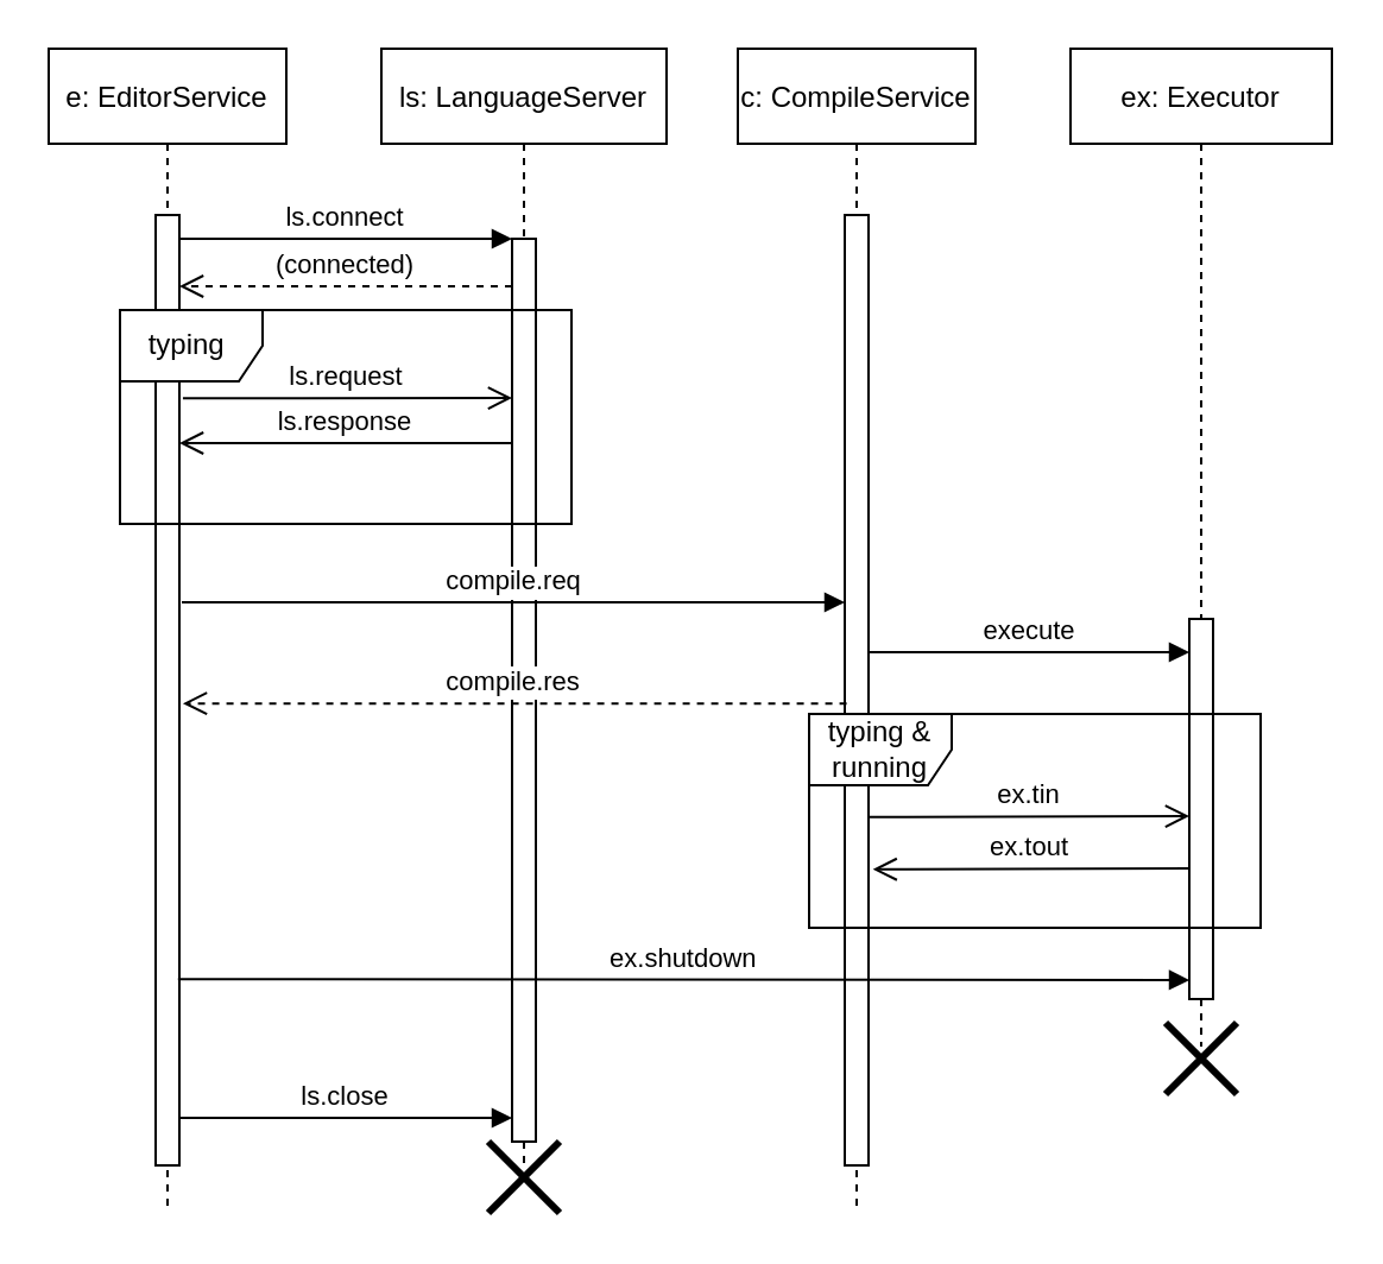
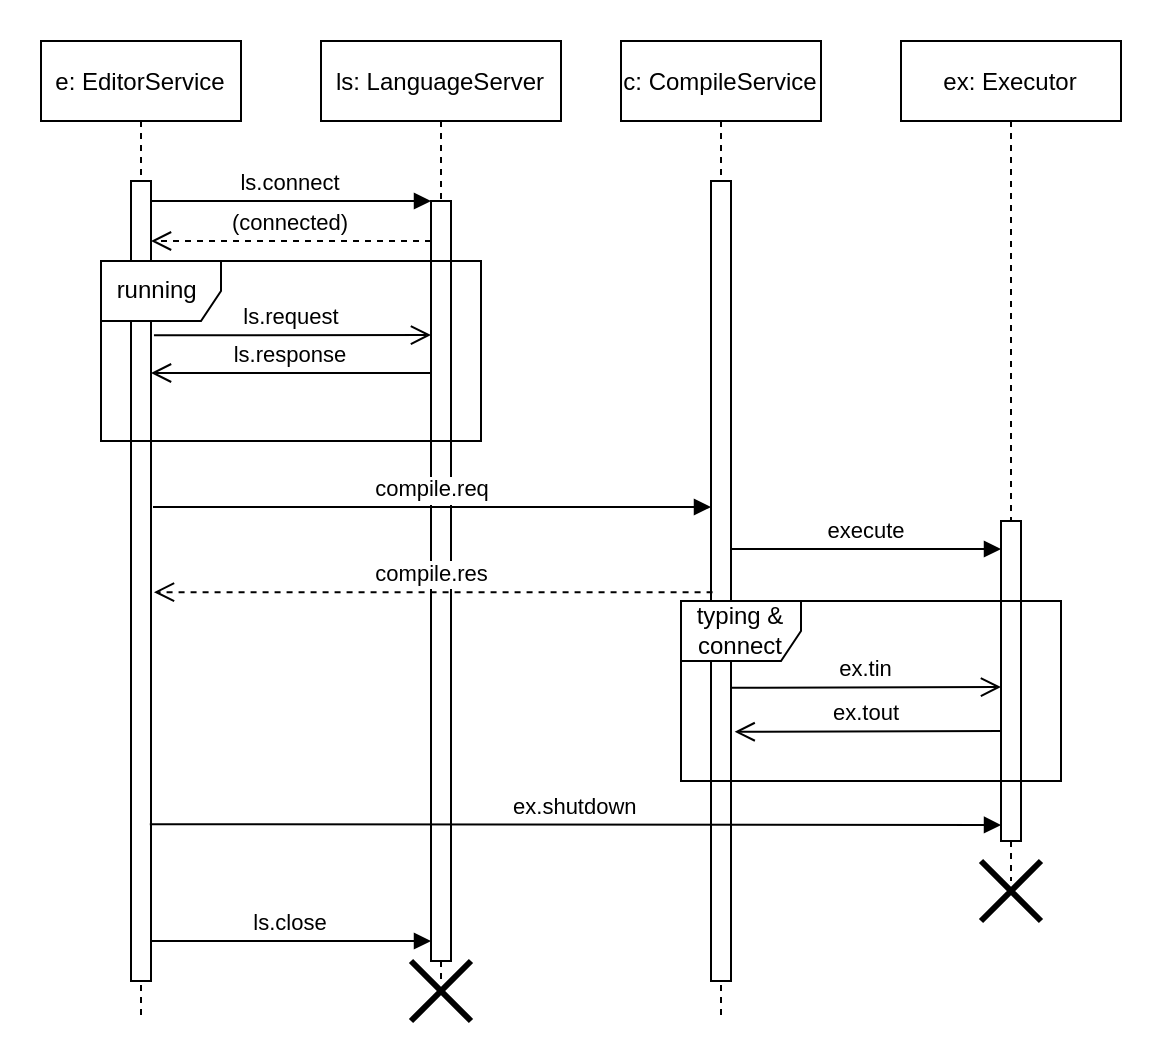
  <mxCell id="0" />
  <mxCell id="1" parent="0" />
  <mxCell id="2" value="e: EditorService" style="shape=umlLifeline;perimeter=lifelinePerimeter;container=1;collapsible=0;recursiveResize=0;rounded=0;shadow=0;strokeWidth=1;" parent="1" vertex="1"><mxGeometry x="20" y="20" width="100" height="490" as="geometry" /></mxCell>
  <mxCell id="3" value="" style="points=[];perimeter=orthogonalPerimeter;rounded=0;shadow=0;strokeWidth=1;" parent="2" vertex="1"><mxGeometry x="45" y="70" width="10" height="400" as="geometry" /></mxCell>
  <mxCell id="4" value="ls: LanguageServer" style="shape=umlLifeline;perimeter=lifelinePerimeter;container=1;collapsible=0;recursiveResize=0;rounded=0;shadow=0;strokeWidth=1;" parent="1" vertex="1"><mxGeometry x="160" y="20" width="120" height="470" as="geometry" /></mxCell>
  <mxCell id="5" value="" style="points=[];perimeter=orthogonalPerimeter;rounded=0;shadow=0;strokeWidth=1;" parent="4" vertex="1"><mxGeometry x="55" y="80" width="10" height="380" as="geometry" /></mxCell>
  <mxCell id="6" value="(connected)" style="verticalAlign=bottom;endArrow=open;dashed=1;endSize=8;exitX=0;exitY=0.95;shadow=0;strokeWidth=1;" parent="4" edge="1"><mxGeometry relative="1" as="geometry"><mxPoint x="-85" y="100.0" as="targetPoint" /><mxPoint x="55" y="100.0" as="sourcePoint" /></mxGeometry></mxCell>
  <mxCell id="7" value="ls.close" style="verticalAlign=bottom;endArrow=block;entryX=0;entryY=0;shadow=0;strokeWidth=1;" parent="4" edge="1"><mxGeometry relative="1" as="geometry"><mxPoint x="-85" y="450.0" as="sourcePoint" /><mxPoint x="55" y="450.0" as="targetPoint" /></mxGeometry></mxCell>
  <mxCell id="8" value="" style="shape=umlDestroy;whiteSpace=wrap;html=1;strokeWidth=3;" parent="4" vertex="1"><mxGeometry x="45" y="460" width="30" height="30" as="geometry" /></mxCell>
- <mxCell id="9" value="typing&amp;nbsp;" style="shape=umlFrame;whiteSpace=wrap;html=1;" parent="4" vertex="1"><mxGeometry x="-110" y="110" width="190" height="90" as="geometry" /></mxCell>
+ <mxCell id="9" value="running&amp;nbsp;" style="shape=umlFrame;whiteSpace=wrap;html=1;" parent="4" vertex="1"><mxGeometry x="-110" y="110" width="190" height="90" as="geometry" /></mxCell>
  <mxCell id="10" value="ls.response" style="verticalAlign=bottom;endArrow=open;endSize=8;exitX=0;exitY=0.95;shadow=0;strokeWidth=1;" parent="1" edge="1"><mxGeometry relative="1" as="geometry"><mxPoint x="75" y="186" as="targetPoint" /><mxPoint x="215" y="186" as="sourcePoint" /></mxGeometry></mxCell>
  <mxCell id="11" value="ls.connect" style="verticalAlign=bottom;endArrow=block;entryX=0;entryY=0;shadow=0;strokeWidth=1;" parent="1" source="3" target="5" edge="1"><mxGeometry relative="1" as="geometry"><mxPoint x="175" y="100" as="sourcePoint" /></mxGeometry></mxCell>
  <mxCell id="12" value="ls.request" style="verticalAlign=bottom;endArrow=open;endSize=8;shadow=0;strokeWidth=1;exitX=1.148;exitY=0.469;exitDx=0;exitDy=0;exitPerimeter=0;" parent="1" edge="1"><mxGeometry relative="1" as="geometry"><mxPoint x="215" y="167" as="targetPoint" /><mxPoint x="76.48" y="167.11" as="sourcePoint" /></mxGeometry></mxCell>
  <mxCell id="13" value="c: CompileService" style="shape=umlLifeline;perimeter=lifelinePerimeter;container=1;collapsible=0;recursiveResize=0;rounded=0;shadow=0;strokeWidth=1;" parent="1" vertex="1"><mxGeometry x="310" y="20" width="100" height="490" as="geometry" /></mxCell>
  <mxCell id="14" value="" style="points=[];perimeter=orthogonalPerimeter;rounded=0;shadow=0;strokeWidth=1;" parent="13" vertex="1"><mxGeometry x="45" y="70" width="10" height="400" as="geometry" /></mxCell>
  <mxCell id="15" value="compile.req" style="verticalAlign=bottom;startArrow=none;endArrow=block;startSize=8;shadow=0;strokeWidth=1;startFill=0;" parent="13" edge="1"><mxGeometry relative="1" as="geometry"><mxPoint x="-234" y="233" as="sourcePoint" /><mxPoint x="45" y="233" as="targetPoint" /></mxGeometry></mxCell>
  <mxCell id="16" value="ex: Executor" style="shape=umlLifeline;perimeter=lifelinePerimeter;container=1;collapsible=0;recursiveResize=0;rounded=0;shadow=0;strokeWidth=1;" parent="1" vertex="1"><mxGeometry x="450" y="20" width="110" height="420" as="geometry" /></mxCell>
  <mxCell id="17" value="" style="points=[];perimeter=orthogonalPerimeter;rounded=0;shadow=0;strokeWidth=1;" parent="16" vertex="1"><mxGeometry x="50" y="240" width="10" height="160" as="geometry" /></mxCell>
  <mxCell id="18" value="" style="shape=umlDestroy;whiteSpace=wrap;html=1;strokeWidth=3;" parent="16" vertex="1"><mxGeometry x="40" y="410" width="30" height="30" as="geometry" /></mxCell>
- <mxCell id="19" value="typing &amp;amp; running" style="shape=umlFrame;whiteSpace=wrap;html=1;" parent="16" vertex="1"><mxGeometry x="-110" y="280" width="190" height="90" as="geometry" /></mxCell>
+ <mxCell id="19" value="typing &amp;amp; connect" style="shape=umlFrame;whiteSpace=wrap;html=1;" parent="16" vertex="1"><mxGeometry x="-110" y="280" width="190" height="90" as="geometry" /></mxCell>
  <mxCell id="20" value="execute" style="verticalAlign=bottom;endArrow=block;shadow=0;strokeWidth=1;" parent="1" edge="1"><mxGeometry relative="1" as="geometry"><mxPoint x="365" y="274" as="sourcePoint" /><mxPoint x="500" y="274" as="targetPoint" /></mxGeometry></mxCell>
  <mxCell id="21" value="compile.res" style="verticalAlign=bottom;endArrow=open;dashed=1;endSize=8;shadow=0;strokeWidth=1;entryX=1.148;entryY=0.404;entryDx=0;entryDy=0;entryPerimeter=0;exitX=0.079;exitY=0.404;exitDx=0;exitDy=0;exitPerimeter=0;" parent="1" edge="1"><mxGeometry relative="1" as="geometry"><mxPoint x="76.48" y="295.6" as="targetPoint" /><mxPoint x="355.79" y="295.6" as="sourcePoint" /></mxGeometry></mxCell>
  <mxCell id="22" value="ex.tout" style="verticalAlign=bottom;endArrow=open;endSize=8;exitX=0;exitY=0.95;shadow=0;strokeWidth=1;entryX=1.183;entryY=0.726;entryDx=0;entryDy=0;entryPerimeter=0;" parent="1" edge="1"><mxGeometry relative="1" as="geometry"><mxPoint x="366.83" y="365.4" as="targetPoint" /><mxPoint x="500" y="365" as="sourcePoint" /></mxGeometry></mxCell>
  <mxCell id="23" value="ex.tin" style="verticalAlign=bottom;endArrow=open;endSize=8;shadow=0;strokeWidth=1;exitX=0.976;exitY=0.671;exitDx=0;exitDy=0;exitPerimeter=0;" parent="1" edge="1"><mxGeometry relative="1" as="geometry"><mxPoint x="500" y="343" as="targetPoint" /><mxPoint x="364.76" y="343.4" as="sourcePoint" /></mxGeometry></mxCell>
  <mxCell id="24" value="ex.shutdown" style="verticalAlign=bottom;startArrow=none;endArrow=block;startSize=8;shadow=0;strokeWidth=1;startFill=0;exitX=0.941;exitY=0.804;exitDx=0;exitDy=0;exitPerimeter=0;" parent="1" source="3" edge="1"><mxGeometry relative="1" as="geometry"><mxPoint x="80" y="410" as="sourcePoint" /><mxPoint x="500" y="412" as="targetPoint" /></mxGeometry></mxCell>
